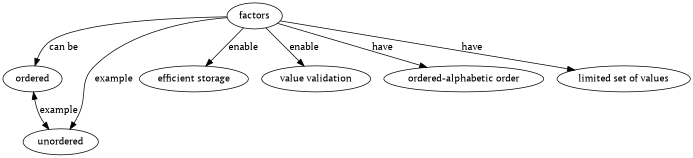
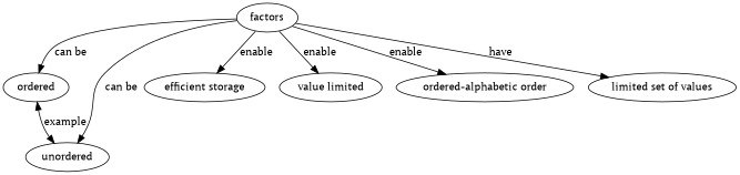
  digraph {
    fontname="PT Serif"
    node [fontname="PT Serif"]
    edge [fontname="PT Serif"]
    factors
    ordered
    unordered
    "efficient storage"
-   "value validation"
+   "value validation" [label="value limited"]
    n6 [label="ordered-alphabetic order"]
    "limited set of values"
    factors -> ordered [label="can be"]
-   factors -> unordered [label=example]
+   factors -> unordered [label="can be"]
    factors -> "efficient storage" [label=enable]
    factors -> "value validation" [label=enable]
-   factors -> n6 [label=have]
+   factors -> n6 [label=enable]
    factors -> "limited set of values" [label=have]
    ordered -> unordered [dir=both label=example]
  }
